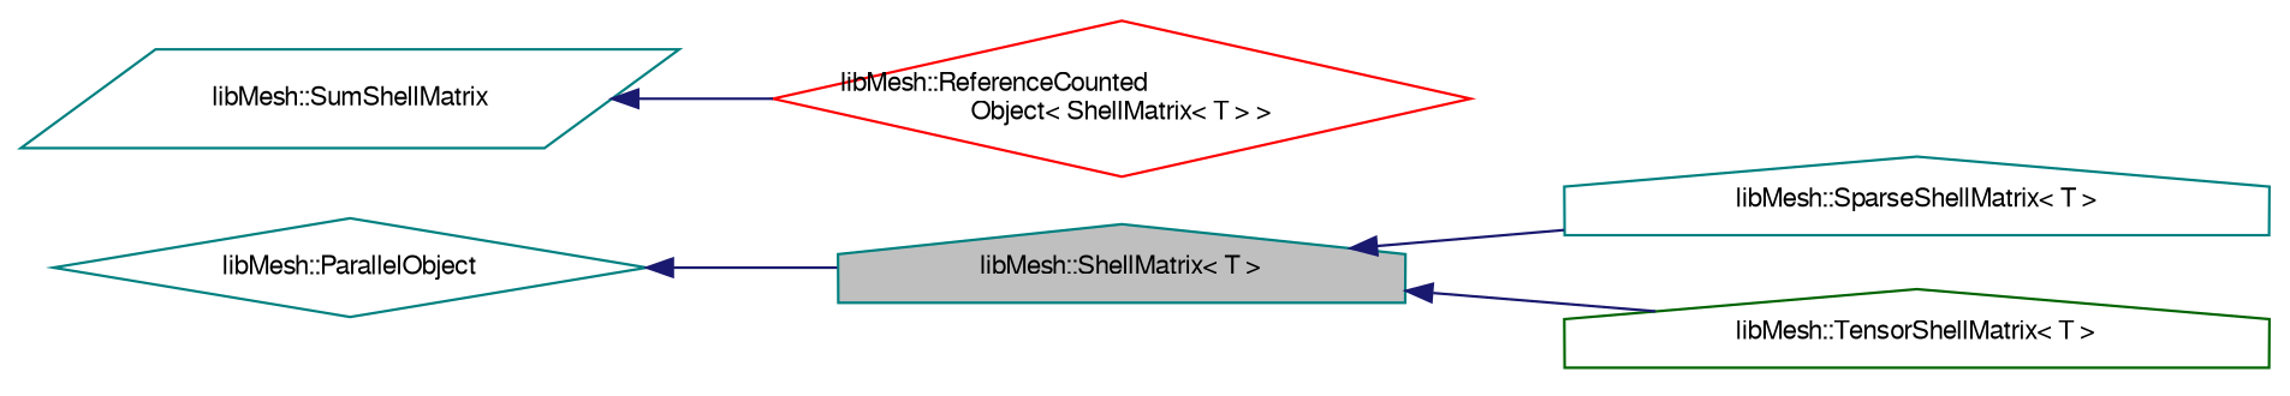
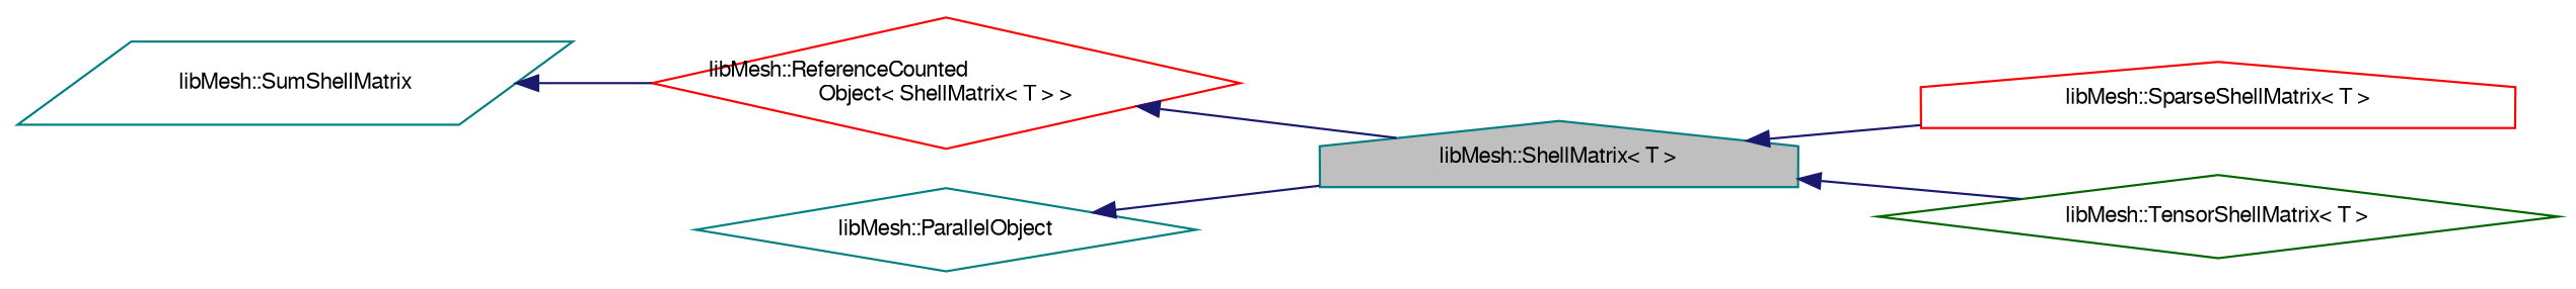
  digraph {
    rankdir=LR
    node [color=teal fillcolor=white fontname=FreeSans fontsize=10 shape=diamond style=filled]
    edge [color=midnightblue dir=back fontname=FreeSans fontsize=10 labelfontname=FreeSans labelfontsize=10 style=solid]
    n1 [fillcolor=grey75 fontcolor=black height=0.2 label="libMesh::ShellMatrix\< T \>" shape=house width=0.4]
-   n2 [height=0.2 label="libMesh::SparseShellMatrix\< T \>" shape=house width=0.4]
-   n3 [color=darkgreen height=0.2 label="libMesh::TensorShellMatrix\< T \>" shape=house width=0.4]
+   n2 [color=red height=0.2 label="libMesh::SparseShellMatrix\< T \>" shape=house width=0.4]
+   n3 [color=darkgreen height=0.2 label="libMesh::TensorShellMatrix\< T \>" width=0.4]
    n4 [color=red height=0.2 label="libMesh::ReferenceCounted\lObject\< ShellMatrix\< T \> \>" width=0.4]
    n5 [height=0.2 label="libMesh::SumShellMatrix" shape=parallelogram width=0.4]
    n6 [height=0.2 label="libMesh::ParallelObject" width=0.4]
    n1 -> n2
    n1 -> n3
+   n4 -> n1
    n5 -> n4
    n6 -> n1
  }
